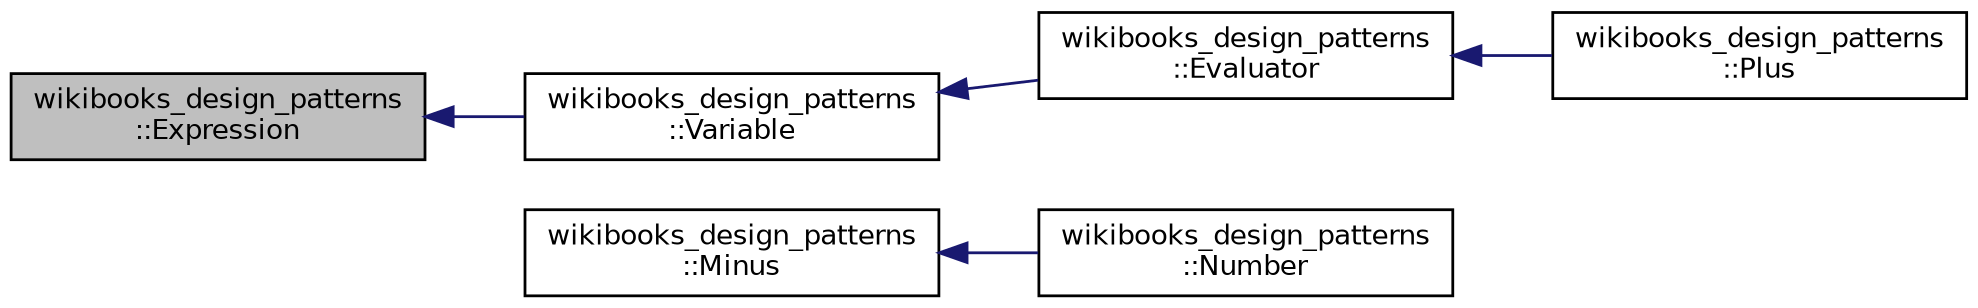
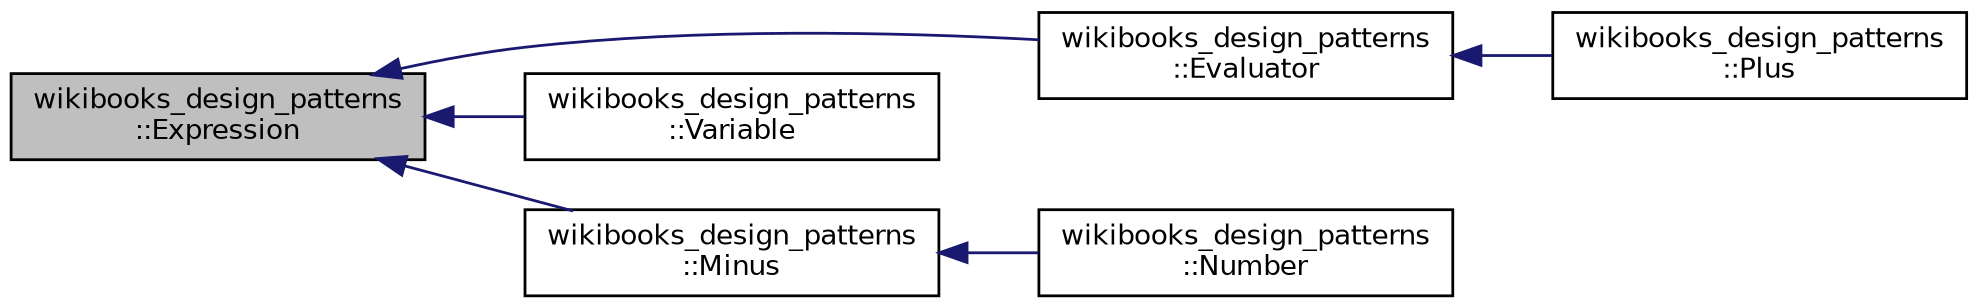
  digraph {
    rankdir=LR
    node [color=black fillcolor=white fontname=Helvetica fontsize=10 shape=record style=filled]
    edge [color=midnightblue dir=back fontname=Helvetica fontsize=10 labelfontname=Helvetica labelfontsize=10 style=solid]
    n1 [fillcolor=grey75 fontcolor=black height=0.2 label="wikibooks_design_patterns\l::Expression" width=0.4]
    n2 [height=0.2 label="wikibooks_design_patterns\l::Evaluator" width=0.4]
    n3 [height=0.2 label="wikibooks_design_patterns\l::Minus" width=0.4]
    n4 [height=0.2 label="wikibooks_design_patterns\l::Variable" width=0.4]
    n5 [height=0.2 label="wikibooks_design_patterns\l::Plus" width=0.4]
    n6 [height=0.2 label="wikibooks_design_patterns\l::Number" width=0.4]
-   n4 -> n2
+   n1 -> n2
+   n1 -> n3
    n1 -> n4
    n2 -> n5
    n3 -> n6
  }
